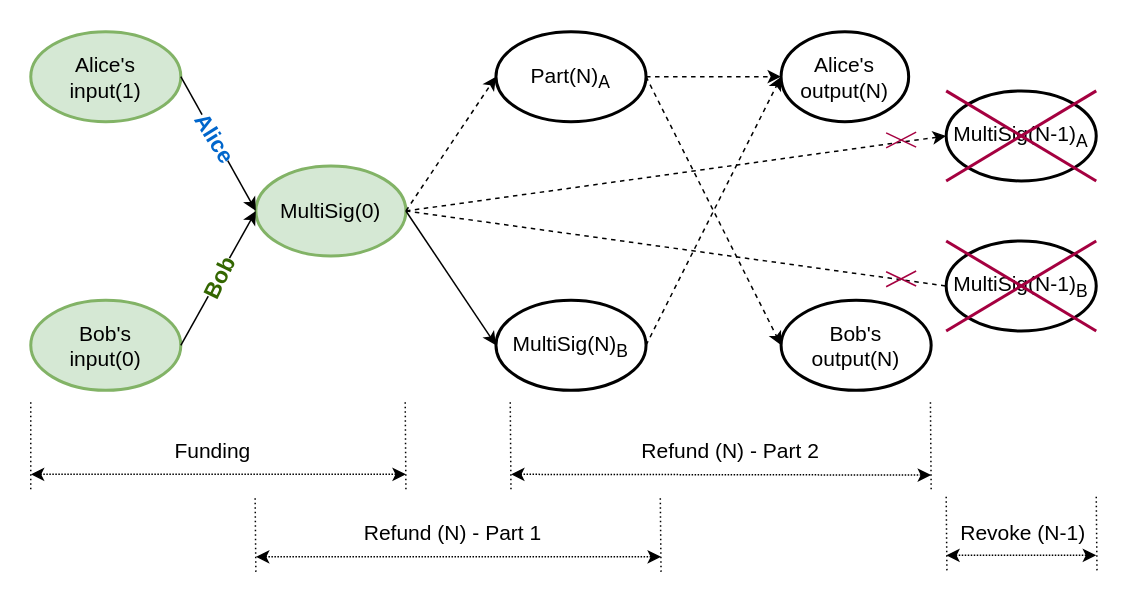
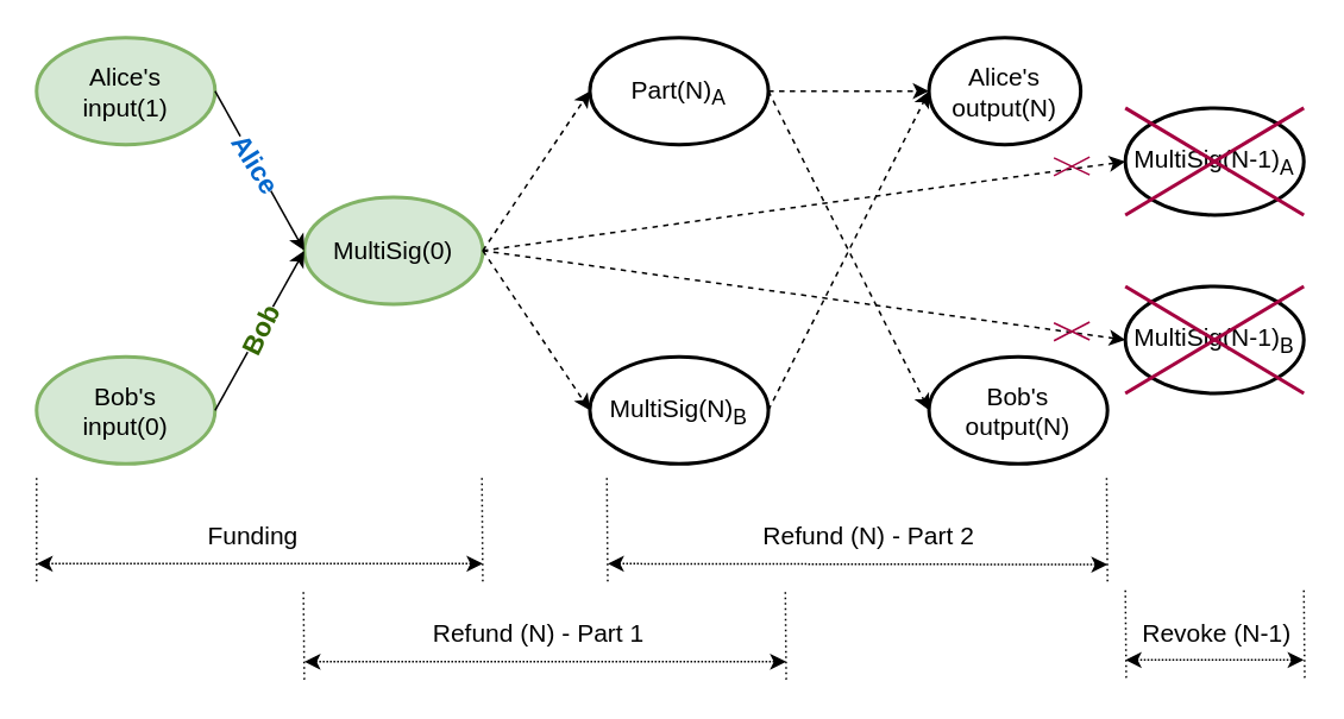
  <mxCell id="0" />
  <mxCell id="1" parent="0" />
  <mxCell id="2" value="MultiSig(0)" style="ellipse;whiteSpace=wrap;html=1;fontSize=14;strokeWidth=2;fillColor=#d5e8d4;strokeColor=#82b366;" parent="1" vertex="1"><mxGeometry x="170" y="110" width="100" height="60" as="geometry" /></mxCell>
  <mxCell id="3" value="Alice's &lt;br&gt;input(1)" style="ellipse;whiteSpace=wrap;html=1;fontSize=14;strokeWidth=2;direction=east;fillColor=#d5e8d4;strokeColor=#82b366;" parent="1" vertex="1"><mxGeometry x="20" y="20.5" width="100" height="60" as="geometry" /></mxCell>
  <mxCell id="4" value="Bob's&lt;br&gt;input(0)" style="ellipse;whiteSpace=wrap;html=1;fontSize=14;strokeWidth=2;fillColor=#d5e8d4;strokeColor=#82b366;" parent="1" vertex="1"><mxGeometry x="20" y="199.5" width="100" height="60" as="geometry" /></mxCell>
  <mxCell id="5" value="" style="endArrow=classic;html=1;fontSize=14;entryX=0;entryY=0.5;entryDx=0;entryDy=0;exitX=1;exitY=0.5;exitDx=0;exitDy=0;" parent="1" source="3" target="2" edge="1"><mxGeometry width="50" height="50" relative="1" as="geometry"><mxPoint x="140" y="70.5" as="sourcePoint" /><mxPoint x="70" y="240.5" as="targetPoint" /></mxGeometry></mxCell>
  <mxCell id="6" value="Alice" style="text;html=1;resizable=0;points=[];align=center;verticalAlign=middle;labelBackgroundColor=#ffffff;fontSize=15;fontColor=#0066CC;fontStyle=1;rotation=58;" vertex="1" connectable="0" parent="5"><mxGeometry x="-0.311" y="-1" relative="1" as="geometry"><mxPoint x="7" y="9" as="offset" /></mxGeometry></mxCell>
  <mxCell id="7" value="" style="endArrow=classic;html=1;fontSize=14;entryX=0;entryY=0.5;entryDx=0;entryDy=0;exitX=1;exitY=0.5;exitDx=0;exitDy=0;" parent="1" source="4" target="2" edge="1"><mxGeometry width="50" height="50" relative="1" as="geometry"><mxPoint x="146" y="179.52" as="sourcePoint" /><mxPoint x="194" y="258.5" as="targetPoint" /></mxGeometry></mxCell>
  <mxCell id="8" value="Bob" style="text;html=1;resizable=0;points=[];align=center;verticalAlign=middle;labelBackgroundColor=#ffffff;fontSize=15;fontColor=#336600;fontStyle=1;rotation=296;" vertex="1" connectable="0" parent="7"><mxGeometry x="0.46" y="-2" relative="1" as="geometry"><mxPoint x="-14" y="20" as="offset" /></mxGeometry></mxCell>
  <mxCell id="9" value="" style="endArrow=classic;html=1;fontSize=14;exitX=1;exitY=0.5;exitDx=0;exitDy=0;dashed=1;entryX=0;entryY=0.5;entryDx=0;entryDy=0;" parent="1" source="2" target="10" edge="1"><mxGeometry width="50" height="50" relative="1" as="geometry"><mxPoint x="405" y="130.52" as="sourcePoint" /><mxPoint x="450" y="130.5" as="targetPoint" /></mxGeometry></mxCell>
  <mxCell id="10" value="Part(N)&lt;sub&gt;A&lt;/sub&gt;" style="ellipse;whiteSpace=wrap;html=1;fontSize=14;strokeWidth=2;" parent="1" vertex="1"><mxGeometry x="330" y="20.5" width="100" height="60" as="geometry" /></mxCell>
  <mxCell id="11" value="MultiSig(N)&lt;sub&gt;B&lt;/sub&gt;" style="ellipse;whiteSpace=wrap;html=1;fontSize=14;strokeWidth=2;" parent="1" vertex="1"><mxGeometry x="330" y="199.5" width="100" height="60" as="geometry" /></mxCell>
- <mxCell id="12" value="" style="endArrow=classic;html=1;fontSize=14;exitX=1;exitY=0.5;exitDx=0;exitDy=0;dashed=0;entryX=0;entryY=0.5;entryDx=0;entryDy=0;" parent="1" source="2" target="11" edge="1"><mxGeometry width="50" height="50" relative="1" as="geometry"><mxPoint x="280" y="229.5" as="sourcePoint" /><mxPoint x="350" y="109.5" as="targetPoint" /></mxGeometry></mxCell>
+ <mxCell id="12" value="" style="endArrow=classic;html=1;fontSize=14;exitX=1;exitY=0.5;exitDx=0;exitDy=0;dashed=1;entryX=0;entryY=0.5;entryDx=0;entryDy=0;" parent="1" source="2" target="11" edge="1"><mxGeometry width="50" height="50" relative="1" as="geometry"><mxPoint x="280" y="229.5" as="sourcePoint" /><mxPoint x="350" y="109.5" as="targetPoint" /></mxGeometry></mxCell>
  <mxCell id="13" value="Alice's &lt;br&gt;output(N)" style="ellipse;whiteSpace=wrap;html=1;fontSize=14;strokeWidth=2;" parent="1" vertex="1"><mxGeometry x="520" y="20.5" width="85" height="60" as="geometry" /></mxCell>
  <mxCell id="14" value="Bob's&lt;br&gt;output(N)" style="ellipse;whiteSpace=wrap;html=1;fontSize=14;strokeWidth=2;" parent="1" vertex="1"><mxGeometry x="520" y="199.5" width="100" height="60" as="geometry" /></mxCell>
  <mxCell id="15" value="" style="endArrow=classic;html=1;fontSize=14;exitX=1;exitY=0.5;exitDx=0;exitDy=0;dashed=1;entryX=0;entryY=0.5;entryDx=0;entryDy=0;" parent="1" source="10" target="14" edge="1"><mxGeometry width="50" height="50" relative="1" as="geometry"><mxPoint x="440" y="107.5" as="sourcePoint" /><mxPoint x="510" y="213.5" as="targetPoint" /></mxGeometry></mxCell>
  <mxCell id="16" value="" style="endArrow=classic;html=1;fontSize=14;exitX=1;exitY=0.5;exitDx=0;exitDy=0;dashed=1;entryX=0;entryY=0.5;entryDx=0;entryDy=0;" parent="1" source="10" target="13" edge="1"><mxGeometry width="50" height="50" relative="1" as="geometry"><mxPoint x="470" y="-9.5" as="sourcePoint" /><mxPoint x="560" y="-39.5" as="targetPoint" /></mxGeometry></mxCell>
  <mxCell id="17" value="" style="endArrow=classic;html=1;fontSize=14;exitX=1;exitY=0.5;exitDx=0;exitDy=0;dashed=1;entryX=0;entryY=0.5;entryDx=0;entryDy=0;" parent="1" source="11" target="13" edge="1"><mxGeometry width="50" height="50" relative="1" as="geometry"><mxPoint x="430" y="60.5" as="sourcePoint" /><mxPoint x="520" y="240.5" as="targetPoint" /></mxGeometry></mxCell>
  <mxCell id="18" value="" style="endArrow=none;html=1;dashed=1;fontSize=14;dashPattern=1 2;" parent="1" edge="1"><mxGeometry width="50" height="50" relative="1" as="geometry"><mxPoint x="20" y="325.5" as="sourcePoint" /><mxPoint x="20" y="265.5" as="targetPoint" /></mxGeometry></mxCell>
  <mxCell id="19" value="" style="endArrow=none;html=1;dashed=1;fontSize=14;dashPattern=1 2;" parent="1" edge="1"><mxGeometry width="50" height="50" relative="1" as="geometry"><mxPoint x="270" y="325.5" as="sourcePoint" /><mxPoint x="269.5" y="265.5" as="targetPoint" /></mxGeometry></mxCell>
  <mxCell id="20" value="" style="endArrow=none;html=1;dashed=1;fontSize=14;dashPattern=1 2;" parent="1" edge="1"><mxGeometry width="50" height="50" relative="1" as="geometry"><mxPoint x="170" y="380.5" as="sourcePoint" /><mxPoint x="169.5" y="330.5" as="targetPoint" /></mxGeometry></mxCell>
  <mxCell id="21" value="" style="endArrow=none;html=1;dashed=1;fontSize=14;dashPattern=1 2;" parent="1" edge="1"><mxGeometry width="50" height="50" relative="1" as="geometry"><mxPoint x="620" y="325.5" as="sourcePoint" /><mxPoint x="619.5" y="265.5" as="targetPoint" /></mxGeometry></mxCell>
  <mxCell id="22" value="" style="endArrow=classic;startArrow=classic;html=1;dashed=1;fontSize=14;dashPattern=1 1;" parent="1" edge="1"><mxGeometry width="50" height="50" relative="1" as="geometry"><mxPoint x="20" y="315.5" as="sourcePoint" /><mxPoint x="270" y="315.5" as="targetPoint" /></mxGeometry></mxCell>
  <mxCell id="23" value="Funding" style="text;html=1;resizable=0;points=[];align=center;verticalAlign=middle;labelBackgroundColor=#ffffff;fontSize=14;" parent="22" vertex="1" connectable="0"><mxGeometry x="-0.256" y="-4" relative="1" as="geometry"><mxPoint x="27" y="-20" as="offset" /></mxGeometry></mxCell>
  <mxCell id="24" value="" style="endArrow=none;html=1;dashed=1;fontSize=14;dashPattern=1 2;" parent="1" edge="1"><mxGeometry width="50" height="50" relative="1" as="geometry"><mxPoint x="440" y="380.5" as="sourcePoint" /><mxPoint x="439.5" y="330.5" as="targetPoint" /></mxGeometry></mxCell>
  <mxCell id="25" value="" style="endArrow=none;html=1;dashed=1;fontSize=14;dashPattern=1 2;" parent="1" edge="1"><mxGeometry width="50" height="50" relative="1" as="geometry"><mxPoint x="340" y="325.5" as="sourcePoint" /><mxPoint x="339.5" y="265.5" as="targetPoint" /></mxGeometry></mxCell>
  <mxCell id="26" value="" style="endArrow=classic;startArrow=classic;html=1;dashed=1;fontSize=14;dashPattern=1 1;" parent="1" edge="1"><mxGeometry width="50" height="50" relative="1" as="geometry"><mxPoint x="170" y="370.5" as="sourcePoint" /><mxPoint x="440" y="370.5" as="targetPoint" /></mxGeometry></mxCell>
  <mxCell id="27" value="Refund (N) - Part 1" style="text;html=1;resizable=0;points=[];align=center;verticalAlign=middle;labelBackgroundColor=#ffffff;fontSize=14;" parent="26" vertex="1" connectable="0"><mxGeometry x="-0.326" y="2" relative="1" as="geometry"><mxPoint x="39" y="-14" as="offset" /></mxGeometry></mxCell>
  <mxCell id="28" value="" style="endArrow=classic;startArrow=classic;html=1;dashed=1;fontSize=14;dashPattern=1 1;" parent="1" edge="1"><mxGeometry width="50" height="50" relative="1" as="geometry"><mxPoint x="340" y="315.5" as="sourcePoint" /><mxPoint x="620" y="316" as="targetPoint" /></mxGeometry></mxCell>
  <mxCell id="29" value="Refund (N) - Part 2" style="text;html=1;resizable=0;points=[];align=center;verticalAlign=middle;labelBackgroundColor=#ffffff;fontSize=14;" parent="28" vertex="1" connectable="0"><mxGeometry x="-0.29" y="-3" relative="1" as="geometry"><mxPoint x="47" y="-19" as="offset" /></mxGeometry></mxCell>
  <mxCell id="30" value="MultiSig(N-1)&lt;sub&gt;A&lt;/sub&gt;" style="ellipse;whiteSpace=wrap;html=1;fontSize=14;strokeWidth=2;" parent="1" vertex="1"><mxGeometry x="630" y="60" width="100" height="60" as="geometry" /></mxCell>
  <mxCell id="31" value="MultiSig(N-1)&lt;sub&gt;B&lt;/sub&gt;" style="ellipse;whiteSpace=wrap;html=1;fontSize=14;strokeWidth=2;" parent="1" vertex="1"><mxGeometry x="630" y="160" width="100" height="60" as="geometry" /></mxCell>
  <mxCell id="32" value="" style="endArrow=none;html=1;dashed=1;fontSize=14;dashPattern=1 2;" parent="1" edge="1"><mxGeometry width="50" height="50" relative="1" as="geometry"><mxPoint x="630.5" y="379.5" as="sourcePoint" /><mxPoint x="630" y="329.5" as="targetPoint" /></mxGeometry></mxCell>
  <mxCell id="33" value="" style="endArrow=none;html=1;dashed=1;fontSize=14;dashPattern=1 2;" parent="1" edge="1"><mxGeometry width="50" height="50" relative="1" as="geometry"><mxPoint x="730.5" y="379.5" as="sourcePoint" /><mxPoint x="730" y="329.5" as="targetPoint" /></mxGeometry></mxCell>
  <mxCell id="34" value="" style="endArrow=classic;startArrow=classic;html=1;dashed=1;fontSize=14;dashPattern=1 1;" parent="1" edge="1"><mxGeometry width="50" height="50" relative="1" as="geometry"><mxPoint x="630" y="369.5" as="sourcePoint" /><mxPoint x="730" y="369.5" as="targetPoint" /></mxGeometry></mxCell>
  <mxCell id="35" value="Revoke (N-1)" style="text;html=1;resizable=0;points=[];align=center;verticalAlign=middle;labelBackgroundColor=#ffffff;fontSize=14;" parent="34" vertex="1" connectable="0"><mxGeometry x="-0.326" y="2" relative="1" as="geometry"><mxPoint x="16.5" y="-13" as="offset" /></mxGeometry></mxCell>
  <mxCell id="36" value="" style="group" parent="1" vertex="1" connectable="0"><mxGeometry x="630" y="160" width="100" height="60" as="geometry" /></mxCell>
  <mxCell id="37" value="" style="endArrow=none;html=1;fillColor=#d80073;strokeColor=#A50040;strokeWidth=2;" parent="36" edge="1"><mxGeometry width="50" height="50" relative="1" as="geometry"><mxPoint y="60" as="sourcePoint" /><mxPoint x="100" as="targetPoint" /></mxGeometry></mxCell>
  <mxCell id="38" value="" style="endArrow=none;html=1;fillColor=#d80073;strokeColor=#A50040;strokeWidth=2;" parent="36" edge="1"><mxGeometry width="50" height="50" relative="1" as="geometry"><mxPoint as="sourcePoint" /><mxPoint x="100" y="60" as="targetPoint" /></mxGeometry></mxCell>
  <mxCell id="39" value="" style="group" parent="1" vertex="1" connectable="0"><mxGeometry x="630" y="60" width="100" height="60" as="geometry" /></mxCell>
  <mxCell id="40" value="" style="endArrow=none;html=1;fillColor=#d80073;strokeColor=#A50040;strokeWidth=2;" parent="39" edge="1"><mxGeometry width="50" height="50" relative="1" as="geometry"><mxPoint y="60" as="sourcePoint" /><mxPoint x="100" as="targetPoint" /></mxGeometry></mxCell>
  <mxCell id="41" value="" style="endArrow=none;html=1;fillColor=#d80073;strokeColor=#A50040;strokeWidth=2;" parent="39" edge="1"><mxGeometry width="50" height="50" relative="1" as="geometry"><mxPoint as="sourcePoint" /><mxPoint x="100" y="60" as="targetPoint" /></mxGeometry></mxCell>
  <mxCell id="42" value="" style="endArrow=classic;html=1;fontSize=14;dashed=1;entryX=0;entryY=0.5;entryDx=0;entryDy=0;" parent="1" target="30" edge="1"><mxGeometry width="50" height="50" relative="1" as="geometry"><mxPoint x="270" y="140" as="sourcePoint" /><mxPoint x="370" y="80.5" as="targetPoint" /></mxGeometry></mxCell>
- <mxCell id="43" value="" style="endArrow=none;html=1;fontSize=14;exitX=1;exitY=0.5;exitDx=0;exitDy=0;dashed=1;entryX=0;entryY=0.5;entryDx=0;entryDy=0;" parent="1" source="2" target="31" edge="1"><mxGeometry width="50" height="50" relative="1" as="geometry"><mxPoint x="310" y="170" as="sourcePoint" /><mxPoint x="370" y="80.5" as="targetPoint" /></mxGeometry></mxCell>
+ <mxCell id="43" value="" style="endArrow=classic;html=1;fontSize=14;exitX=1;exitY=0.5;exitDx=0;exitDy=0;dashed=1;entryX=0;entryY=0.5;entryDx=0;entryDy=0;" parent="1" source="2" target="31" edge="1"><mxGeometry width="50" height="50" relative="1" as="geometry"><mxPoint x="310" y="170" as="sourcePoint" /><mxPoint x="370" y="80.5" as="targetPoint" /></mxGeometry></mxCell>
  <mxCell id="44" value="" style="group" parent="1" vertex="1" connectable="0"><mxGeometry x="590" y="87.5" width="20" height="10.5" as="geometry" /></mxCell>
  <mxCell id="45" value="" style="endArrow=none;html=1;strokeWidth=1;fillColor=#d80073;strokeColor=#A50040;" parent="44" edge="1"><mxGeometry width="50" height="50" relative="1" as="geometry"><mxPoint y="10.5" as="sourcePoint" /><mxPoint x="20" as="targetPoint" /></mxGeometry></mxCell>
  <mxCell id="46" value="" style="endArrow=none;html=1;strokeWidth=1;fillColor=#d80073;strokeColor=#A50040;" parent="44" edge="1"><mxGeometry width="50" height="50" relative="1" as="geometry"><mxPoint y="0.5" as="sourcePoint" /><mxPoint x="20" y="10" as="targetPoint" /></mxGeometry></mxCell>
  <mxCell id="47" value="" style="group" parent="1" vertex="1" connectable="0"><mxGeometry x="590" y="180" width="20" height="10.5" as="geometry" /></mxCell>
  <mxCell id="48" value="" style="endArrow=none;html=1;strokeWidth=1;fillColor=#d80073;strokeColor=#A50040;" parent="47" edge="1"><mxGeometry width="50" height="50" relative="1" as="geometry"><mxPoint y="10.5" as="sourcePoint" /><mxPoint x="20" as="targetPoint" /></mxGeometry></mxCell>
  <mxCell id="49" value="" style="endArrow=none;html=1;strokeWidth=1;fillColor=#d80073;strokeColor=#A50040;" parent="47" edge="1"><mxGeometry width="50" height="50" relative="1" as="geometry"><mxPoint y="0.5" as="sourcePoint" /><mxPoint x="20" y="10" as="targetPoint" /></mxGeometry></mxCell>
